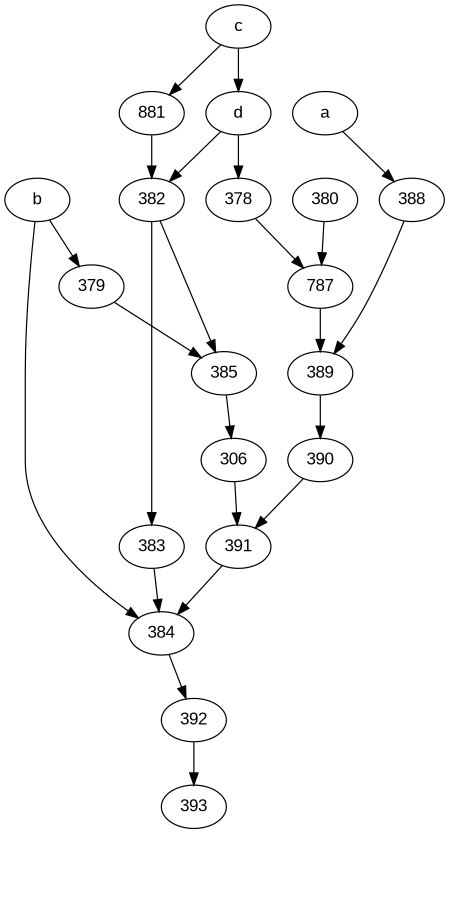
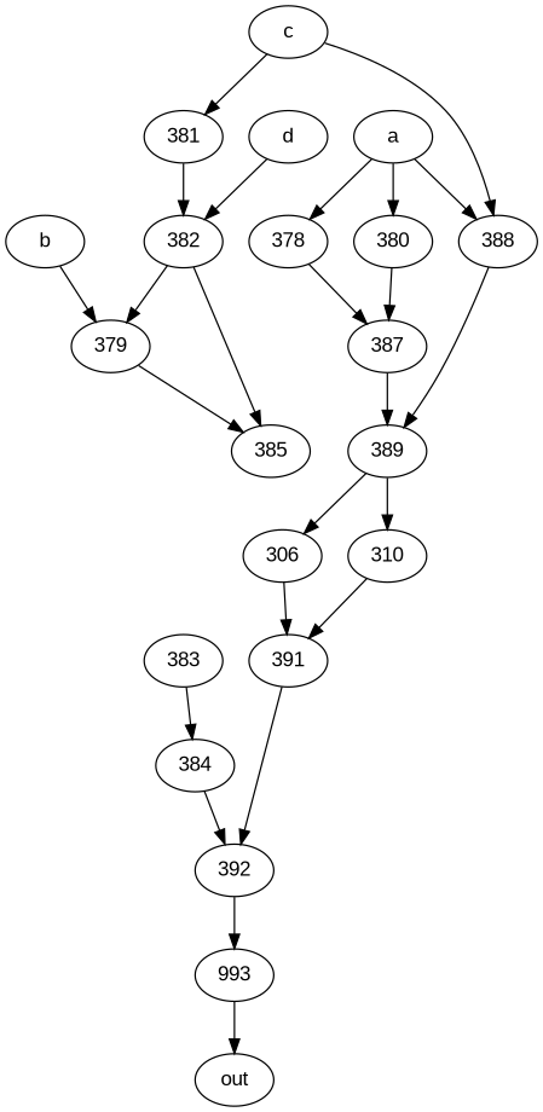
  strict digraph {
    fontname="Liberation Sans"
    node [fontname="Liberation Sans"]
    edge [fontname="Liberation Sans"]
-   393
+   393 [label=993]
+   out
    a
    380
    388
-   387 [label=787]
+   387
    389
-   390
+   390 [label=310]
    391
    392
    b
    379
    384
    385
    n15 [label=306]
    c
-   381 [label=881]
+   381
    382
    383
    d
    378
+   393 -> out
+   a -> 380
    a -> 388
    380 -> 387
    388 -> 389
    387 -> 389
    389 -> 390
    390 -> 391
-   391 -> 384
+   391 -> 392
    392 -> 393
    b -> 379
-   b -> 384
    379 -> 385
    384 -> 392
-   385 -> n15
+   389 -> n15
    n15 -> 391
-   c -> d
+   c -> 388
    c -> 381
    381 -> 382
    382 -> 385
-   382 -> 383
+   382 -> 379
    383 -> 384
    d -> 382
-   d -> 378
+   a -> 378
    378 -> 387
  }
